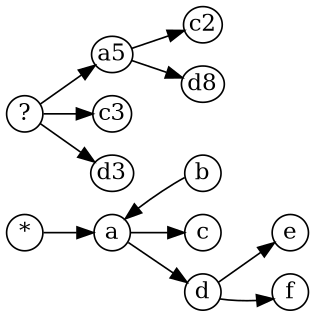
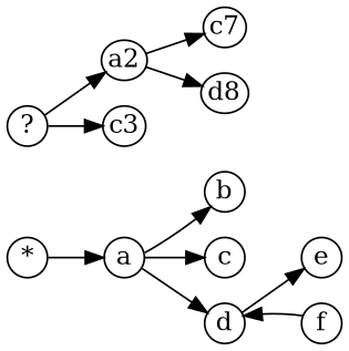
  strict digraph {
    fontname="LiberationSans-Regular"
    fontsize=10.5
    nodesep=0.2
    ordering=out
    rankdir=LR
    ranksep=0.4
    remincross=true
    node [clique=1 droptarget=1 labez=c margin=0.005 shape=ellipse draggable=1]
    edge [arrowhead=normal arrowtail=none labelangle=-15.0 labeldistance=2.0]
    n1 [clique=0 height=0.30556 label="*" labez="*" labez_clique="*" width=0.30556 draggable=""]
    n2 [height=0.30556 label=a labez=a labez_clique=a width=0.30556]
    n3 [height=0.30556 label=b labez=b labez_clique=b width=0.30556]
    n4 [height=0.30556 label=c labez_clique=c width=0.30556]
    n5 [height=0.30556 label=d labez=d labez_clique=d width=0.30556]
    n6 [height=0.30556 label=e labez=e labez_clique=e width=0.30556]
    n7 [height=0.30556 label=f labez=f labez_clique=f width=0.30556]
    n8 [clique=0 height=0.30556 label="?" labez="?" labez_clique="?" width=0.30556 draggable=""]
-   n9 [clique=2 height=0.30556 label=a5 labez=a labez_clique=a2 width=0.30556]
+   n9 [clique=2 height=0.30556 label=a2 labez=a labez_clique=a2 width=0.30556]
    n10 [clique=3 height=0.30556 label=c3 labez_clique=c3 width=0.30556]
-   n11 [clique=3 height=0.30556 label=d3 labez=d labez_clique=d3 width=0.30556]
-   n12 [clique=2 height=0.30556 label=c2 labez_clique=c2 width=0.30556]
+   n12 [clique=2 height=0.30556 label=c7 labez_clique=c2 width=0.30556]
    n13 [clique=2 height=0.30556 label=d8 labez=d labez_clique=d2 width=0.30556]
    n1 -> n2
-   n3 -> n2
+   n2 -> n3
    n2 -> n4
    n2 -> n5
    n5 -> n6
-   n5 -> n7
+   n7 -> n5
    n8 -> n9
    n8 -> n10
-   n8 -> n11
    n9 -> n12
    n9 -> n13
  }
